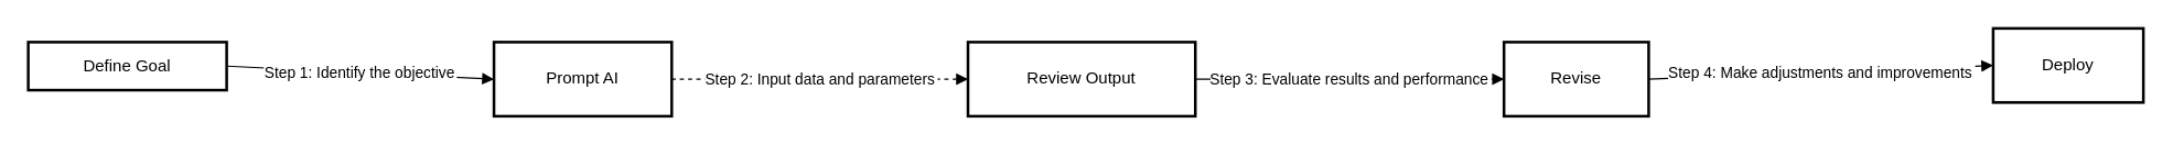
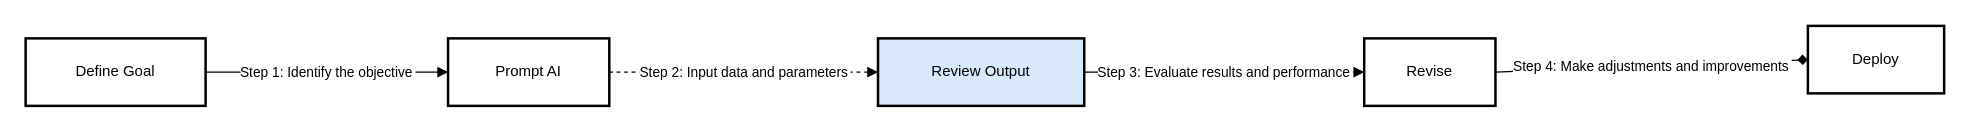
  <mxCell id="0" />
  <mxCell id="1" parent="0" />
- <mxCell id="2" value="Define Goal" style="whiteSpace=wrap;strokeWidth=2;" vertex="1" parent="1"><mxGeometry x="20" y="30" width="144" height="35" as="geometry" /></mxCell>
+ <mxCell id="2" value="Define Goal" style="whiteSpace=wrap;strokeWidth=2;" vertex="1" parent="1"><mxGeometry x="20" y="30" width="144" height="54" as="geometry" /></mxCell>
  <mxCell id="3" value="Prompt AI" style="whiteSpace=wrap;strokeWidth=2;" vertex="1" parent="1"><mxGeometry x="358" y="30" width="129" height="54" as="geometry" /></mxCell>
- <mxCell id="4" value="Review Output" style="whiteSpace=wrap;strokeWidth=2;" vertex="1" parent="1"><mxGeometry x="702" y="30" width="165" height="54" as="geometry" /></mxCell>
+ <mxCell id="4" value="Review Output" style="whiteSpace=wrap;strokeWidth=2;fillColor=#dae8fc;" vertex="1" parent="1"><mxGeometry x="702" y="30" width="165" height="54" as="geometry" /></mxCell>
  <mxCell id="5" value="Revise" style="whiteSpace=wrap;strokeWidth=2;" vertex="1" parent="1"><mxGeometry x="1091" y="30" width="105" height="54" as="geometry" /></mxCell>
  <mxCell id="6" value="Deploy" style="whiteSpace=wrap;strokeWidth=2;" vertex="1" parent="1"><mxGeometry x="1446" y="20" width="109" height="54" as="geometry" /></mxCell>
  <mxCell id="7" value="Step 1: Identify the objective" style="curved=1;startArrow=none;endArrow=block;exitX=1;exitY=0.5;entryX=0;entryY=0.5;" edge="1" parent="1" source="2" target="3"><mxGeometry relative="1" as="geometry"><Array as="points" /></mxGeometry></mxCell>
  <mxCell id="8" value="Step 2: Input data and parameters" style="curved=1;startArrow=none;endArrow=block;exitX=1;exitY=0.5;entryX=0;entryY=0.5;dashed=1;" edge="1" parent="1" source="3" target="4"><mxGeometry relative="1" as="geometry"><Array as="points" /></mxGeometry></mxCell>
  <mxCell id="9" value="Step 3: Evaluate results and performance" style="curved=1;startArrow=none;endArrow=block;exitX=1;exitY=0.5;entryX=0;entryY=0.5;" edge="1" parent="1" source="4" target="5"><mxGeometry relative="1" as="geometry"><Array as="points" /></mxGeometry></mxCell>
- <mxCell id="10" value="Step 4: Make adjustments and improvements" style="curved=1;startArrow=none;endArrow=block;exitX=1;exitY=0.5;entryX=0;entryY=0.5;" edge="1" parent="1" source="5" target="6"><mxGeometry relative="1" as="geometry"><Array as="points" /></mxGeometry></mxCell>
+ <mxCell id="10" value="Step 4: Make adjustments and improvements" style="curved=1;startArrow=none;endArrow=diamond;exitX=1;exitY=0.5;entryX=0;entryY=0.5;" edge="1" parent="1" source="5" target="6"><mxGeometry relative="1" as="geometry"><Array as="points" /></mxGeometry></mxCell>
